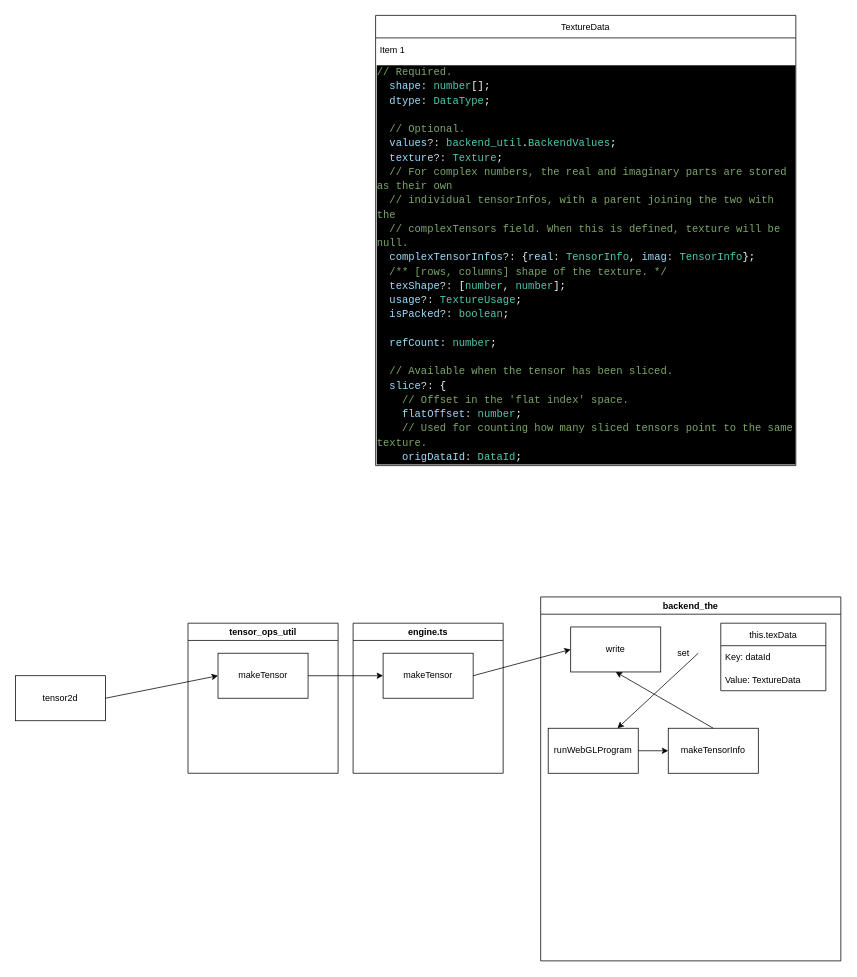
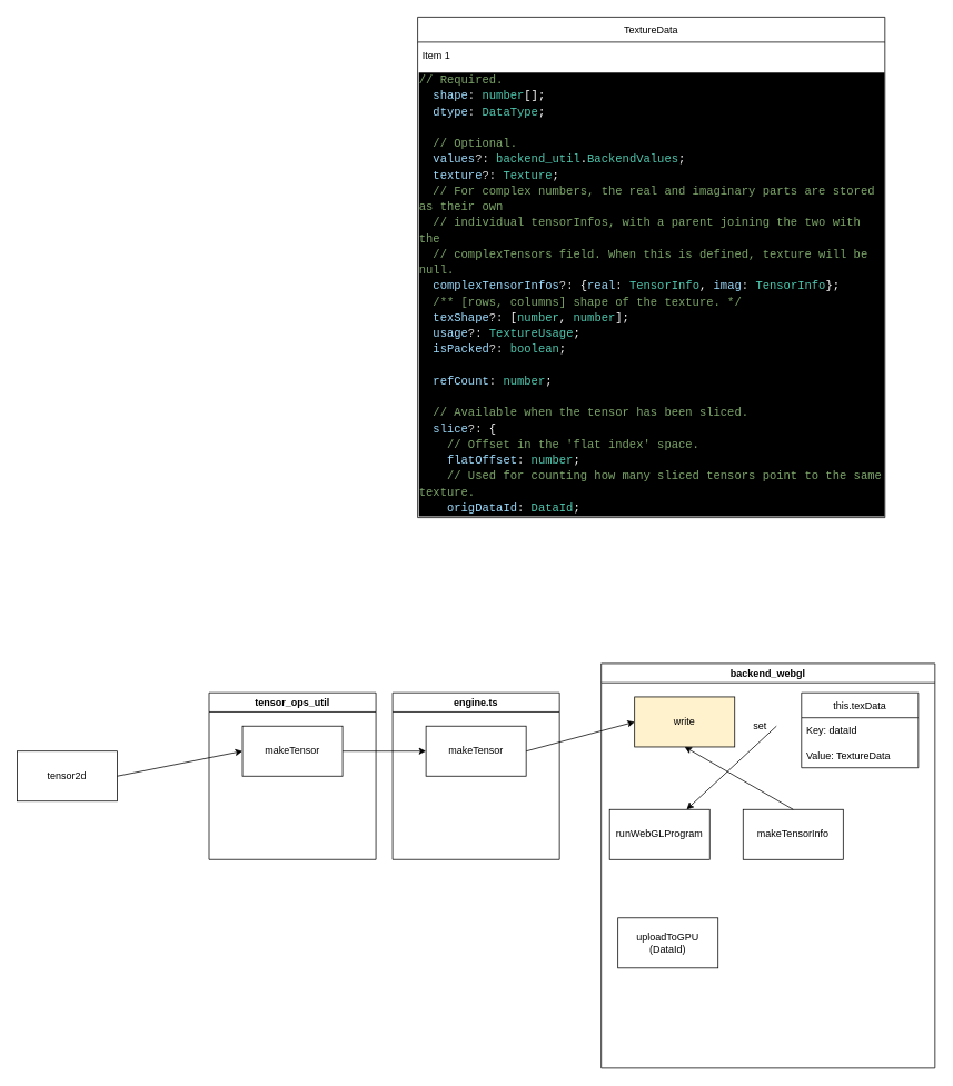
  <mxCell id="0" />
  <mxCell id="1" parent="0" />
  <mxCell id="2" value="tensor_ops_util" style="swimlane;" vertex="1" parent="1"><mxGeometry x="250" y="830" width="200" height="200" as="geometry" /></mxCell>
  <mxCell id="3" value="makeTensor" style="rounded=0;whiteSpace=wrap;html=1;" vertex="1" parent="2"><mxGeometry x="40" y="40" width="120" height="60" as="geometry" /></mxCell>
  <mxCell id="4" value="tensor2d" style="rounded=0;whiteSpace=wrap;html=1;" vertex="1" parent="1"><mxGeometry x="20" y="900" width="120" height="60" as="geometry" /></mxCell>
  <mxCell id="5" value="" style="endArrow=classic;html=1;rounded=0;exitX=1;exitY=0.5;exitDx=0;exitDy=0;entryX=0;entryY=0.5;entryDx=0;entryDy=0;" edge="1" parent="1" source="4" target="3"><mxGeometry width="50" height="50" relative="1" as="geometry"><mxPoint x="180" y="950" as="sourcePoint" /><mxPoint x="230" y="900" as="targetPoint" /></mxGeometry></mxCell>
  <mxCell id="6" value="engine.ts" style="swimlane;" vertex="1" parent="1"><mxGeometry x="470" y="830" width="200" height="200" as="geometry" /></mxCell>
  <mxCell id="7" value="makeTensor" style="rounded=0;whiteSpace=wrap;html=1;" vertex="1" parent="6"><mxGeometry x="40" y="40" width="120" height="60" as="geometry" /></mxCell>
  <mxCell id="8" value="" style="endArrow=classic;html=1;rounded=0;exitX=1;exitY=0.5;exitDx=0;exitDy=0;entryX=0;entryY=0.5;entryDx=0;entryDy=0;" edge="1" parent="1" source="3" target="7"><mxGeometry width="50" height="50" relative="1" as="geometry"><mxPoint x="440" y="950" as="sourcePoint" /><mxPoint x="490" y="900" as="targetPoint" /></mxGeometry></mxCell>
- <mxCell id="9" value="backend_the" style="swimlane;" vertex="1" parent="1"><mxGeometry x="720" y="795" width="400" height="485" as="geometry" /></mxCell>
- <mxCell id="10" value="write" style="rounded=0;whiteSpace=wrap;html=1;" vertex="1" parent="9"><mxGeometry x="40" y="40" width="120" height="60" as="geometry" /></mxCell>
+ <mxCell id="9" value="backend_webgl" style="swimlane;" vertex="1" parent="1"><mxGeometry x="720" y="795" width="400" height="485" as="geometry" /></mxCell>
+ <mxCell id="10" value="write" style="rounded=0;whiteSpace=wrap;html=1;fillColor=#fff2cc;" vertex="1" parent="9"><mxGeometry x="40" y="40" width="120" height="60" as="geometry" /></mxCell>
  <mxCell id="11" value="" style="endArrow=classic;html=1;rounded=0;exitX=1;exitY=0.5;exitDx=0;exitDy=0;startArrow=none;" edge="1" parent="9" source="12" target="13"><mxGeometry width="50" height="50" relative="1" as="geometry"><mxPoint x="110" y="200" as="sourcePoint" /><mxPoint x="230" y="75" as="targetPoint" /></mxGeometry></mxCell>
  <mxCell id="12" value="set" style="text;html=1;align=center;verticalAlign=middle;resizable=0;points=[];autosize=1;strokeColor=none;fillColor=none;" vertex="1" parent="9"><mxGeometry x="170" y="60" width="40" height="30" as="geometry" /></mxCell>
  <mxCell id="13" value="runWebGLProgram" style="rounded=0;whiteSpace=wrap;html=1;" vertex="1" parent="9"><mxGeometry x="10" y="175" width="120" height="60" as="geometry" /></mxCell>
  <mxCell id="14" value="makeTensorInfo" style="rounded=0;whiteSpace=wrap;html=1;" vertex="1" parent="9"><mxGeometry x="170" y="175" width="120" height="60" as="geometry" /></mxCell>
- <mxCell id="15" value="" style="edgeStyle=orthogonalEdgeStyle;rounded=0;orthogonalLoop=1;jettySize=auto;html=1;" edge="1" parent="9" source="13" target="14"><mxGeometry relative="1" as="geometry" /></mxCell>
  <mxCell id="16" value="" style="endArrow=classic;html=1;rounded=0;exitX=0.5;exitY=0;exitDx=0;exitDy=0;entryX=0.5;entryY=1;entryDx=0;entryDy=0;" edge="1" parent="9" source="14" target="10"><mxGeometry width="50" height="50" relative="1" as="geometry"><mxPoint x="160" y="175" as="sourcePoint" /><mxPoint x="210" y="125" as="targetPoint" /></mxGeometry></mxCell>
+ <mxCell id="17" value="uploadToGPU&lt;br&gt;(DataId)" style="rounded=0;whiteSpace=wrap;html=1;" vertex="1" parent="9"><mxGeometry x="20" y="305" width="120" height="60" as="geometry" /></mxCell>
  <mxCell id="18" value="this.texData" style="swimlane;fontStyle=0;childLayout=stackLayout;horizontal=1;startSize=30;horizontalStack=0;resizeParent=1;resizeParentMax=0;resizeLast=0;collapsible=1;marginBottom=0;" vertex="1" parent="9"><mxGeometry x="240" y="35" width="140" height="90" as="geometry" /></mxCell>
  <mxCell id="19" value="Key: dataId" style="text;strokeColor=none;fillColor=none;align=left;verticalAlign=middle;spacingLeft=4;spacingRight=4;overflow=hidden;points=[[0,0.5],[1,0.5]];portConstraint=eastwest;rotatable=0;" vertex="1" parent="18"><mxGeometry y="30" width="140" height="30" as="geometry" /></mxCell>
  <mxCell id="20" value="Value: TextureData" style="text;strokeColor=none;fillColor=none;align=left;verticalAlign=middle;spacingLeft=4;spacingRight=4;overflow=hidden;points=[[0,0.5],[1,0.5]];portConstraint=eastwest;rotatable=0;" vertex="1" parent="18"><mxGeometry y="60" width="140" height="30" as="geometry" /></mxCell>
  <mxCell id="21" value="" style="endArrow=classic;html=1;rounded=0;entryX=0;entryY=0.5;entryDx=0;entryDy=0;exitX=1;exitY=0.5;exitDx=0;exitDy=0;" edge="1" parent="1" source="7" target="10"><mxGeometry width="50" height="50" relative="1" as="geometry"><mxPoint x="530" y="1010" as="sourcePoint" /><mxPoint x="580" y="960" as="targetPoint" /></mxGeometry></mxCell>
  <mxCell id="22" value="TextureData" style="swimlane;fontStyle=0;childLayout=stackLayout;horizontal=1;startSize=30;horizontalStack=0;resizeParent=1;resizeParentMax=0;resizeLast=0;collapsible=1;marginBottom=0;" vertex="1" parent="1"><mxGeometry x="500" y="20" width="560" height="600" as="geometry" /></mxCell>
  <mxCell id="23" value="Item 1" style="text;strokeColor=none;fillColor=none;align=left;verticalAlign=middle;spacingLeft=4;spacingRight=4;overflow=hidden;points=[[0,0.5],[1,0.5]];portConstraint=eastwest;rotatable=0;" vertex="1" parent="22"><mxGeometry y="30" width="560" height="30" as="geometry" /></mxCell>
  <mxCell id="24" value="&lt;div style=&quot;color: rgb(255, 255, 255); background-color: rgb(0, 0, 0); font-family: Consolas, &amp;quot;Courier New&amp;quot;, monospace; font-weight: normal; font-size: 14px; line-height: 19px;&quot;&gt;&lt;div&gt;&lt;span style=&quot;color: #7ca668;&quot;&gt;// Required.&lt;/span&gt;&lt;/div&gt;&lt;div&gt;&lt;span style=&quot;color: #ffffff;&quot;&gt;&amp;nbsp; &lt;/span&gt;&lt;span style=&quot;color: #9cdcfe;&quot;&gt;shape&lt;/span&gt;&lt;span style=&quot;color: #d4d4d4;&quot;&gt;:&lt;/span&gt;&lt;span style=&quot;color: #ffffff;&quot;&gt; &lt;/span&gt;&lt;span style=&quot;color: #4ec9b0;&quot;&gt;number&lt;/span&gt;&lt;span style=&quot;color: #ffffff;&quot;&gt;[];&lt;/span&gt;&lt;/div&gt;&lt;div&gt;&lt;span style=&quot;color: #ffffff;&quot;&gt;&amp;nbsp; &lt;/span&gt;&lt;span style=&quot;color: #9cdcfe;&quot;&gt;dtype&lt;/span&gt;&lt;span style=&quot;color: #d4d4d4;&quot;&gt;:&lt;/span&gt;&lt;span style=&quot;color: #ffffff;&quot;&gt; &lt;/span&gt;&lt;span style=&quot;color: #4ec9b0;&quot;&gt;DataType&lt;/span&gt;&lt;span style=&quot;color: #ffffff;&quot;&gt;;&lt;/span&gt;&lt;/div&gt;&lt;br&gt;&lt;div&gt;&lt;span style=&quot;color: #ffffff;&quot;&gt;&amp;nbsp; &lt;/span&gt;&lt;span style=&quot;color: #7ca668;&quot;&gt;// Optional.&lt;/span&gt;&lt;/div&gt;&lt;div&gt;&lt;span style=&quot;color: #ffffff;&quot;&gt;&amp;nbsp; &lt;/span&gt;&lt;span style=&quot;color: #9cdcfe;&quot;&gt;values&lt;/span&gt;&lt;span style=&quot;color: #d4d4d4;&quot;&gt;?:&lt;/span&gt;&lt;span style=&quot;color: #ffffff;&quot;&gt; &lt;/span&gt;&lt;span style=&quot;color: #4ec9b0;&quot;&gt;backend_util&lt;/span&gt;&lt;span style=&quot;color: #ffffff;&quot;&gt;.&lt;/span&gt;&lt;span style=&quot;color: #4ec9b0;&quot;&gt;BackendValues&lt;/span&gt;&lt;span style=&quot;color: #ffffff;&quot;&gt;;&lt;/span&gt;&lt;/div&gt;&lt;div&gt;&lt;span style=&quot;color: #ffffff;&quot;&gt;&amp;nbsp; &lt;/span&gt;&lt;span style=&quot;color: #9cdcfe;&quot;&gt;texture&lt;/span&gt;&lt;span style=&quot;color: #d4d4d4;&quot;&gt;?:&lt;/span&gt;&lt;span style=&quot;color: #ffffff;&quot;&gt; &lt;/span&gt;&lt;span style=&quot;color: #4ec9b0;&quot;&gt;Texture&lt;/span&gt;&lt;span style=&quot;color: #ffffff;&quot;&gt;;&lt;/span&gt;&lt;/div&gt;&lt;div&gt;&lt;span style=&quot;color: #ffffff;&quot;&gt;&amp;nbsp; &lt;/span&gt;&lt;span style=&quot;color: #7ca668;&quot;&gt;// For complex numbers, the real and imaginary parts are stored as their own&lt;/span&gt;&lt;/div&gt;&lt;div&gt;&lt;span style=&quot;color: #ffffff;&quot;&gt;&amp;nbsp; &lt;/span&gt;&lt;span style=&quot;color: #7ca668;&quot;&gt;// individual tensorInfos, with a parent joining the two with the&lt;/span&gt;&lt;/div&gt;&lt;div&gt;&lt;span style=&quot;color: #ffffff;&quot;&gt;&amp;nbsp; &lt;/span&gt;&lt;span style=&quot;color: #7ca668;&quot;&gt;// complexTensors field. When this is defined, texture will be null.&lt;/span&gt;&lt;/div&gt;&lt;div&gt;&lt;span style=&quot;color: #ffffff;&quot;&gt;&amp;nbsp; &lt;/span&gt;&lt;span style=&quot;color: #9cdcfe;&quot;&gt;complexTensorInfos&lt;/span&gt;&lt;span style=&quot;color: #d4d4d4;&quot;&gt;?:&lt;/span&gt;&lt;span style=&quot;color: #ffffff;&quot;&gt; {&lt;/span&gt;&lt;span style=&quot;color: #9cdcfe;&quot;&gt;real&lt;/span&gt;&lt;span style=&quot;color: #d4d4d4;&quot;&gt;:&lt;/span&gt;&lt;span style=&quot;color: #ffffff;&quot;&gt; &lt;/span&gt;&lt;span style=&quot;color: #4ec9b0;&quot;&gt;TensorInfo&lt;/span&gt;&lt;span style=&quot;color: #ffffff;&quot;&gt;, &lt;/span&gt;&lt;span style=&quot;color: #9cdcfe;&quot;&gt;imag&lt;/span&gt;&lt;span style=&quot;color: #d4d4d4;&quot;&gt;:&lt;/span&gt;&lt;span style=&quot;color: #ffffff;&quot;&gt; &lt;/span&gt;&lt;span style=&quot;color: #4ec9b0;&quot;&gt;TensorInfo&lt;/span&gt;&lt;span style=&quot;color: #ffffff;&quot;&gt;};&lt;/span&gt;&lt;/div&gt;&lt;div&gt;&lt;span style=&quot;color: #ffffff;&quot;&gt;&amp;nbsp; &lt;/span&gt;&lt;span style=&quot;color: #7ca668;&quot;&gt;/** [rows, columns] shape of the texture. */&lt;/span&gt;&lt;/div&gt;&lt;div&gt;&lt;span style=&quot;color: #ffffff;&quot;&gt;&amp;nbsp; &lt;/span&gt;&lt;span style=&quot;color: #9cdcfe;&quot;&gt;texShape&lt;/span&gt;&lt;span style=&quot;color: #d4d4d4;&quot;&gt;?:&lt;/span&gt;&lt;span style=&quot;color: #ffffff;&quot;&gt; [&lt;/span&gt;&lt;span style=&quot;color: #4ec9b0;&quot;&gt;number&lt;/span&gt;&lt;span style=&quot;color: #ffffff;&quot;&gt;, &lt;/span&gt;&lt;span style=&quot;color: #4ec9b0;&quot;&gt;number&lt;/span&gt;&lt;span style=&quot;color: #ffffff;&quot;&gt;];&lt;/span&gt;&lt;/div&gt;&lt;div&gt;&lt;span style=&quot;color: #ffffff;&quot;&gt;&amp;nbsp; &lt;/span&gt;&lt;span style=&quot;color: #9cdcfe;&quot;&gt;usage&lt;/span&gt;&lt;span style=&quot;color: #d4d4d4;&quot;&gt;?:&lt;/span&gt;&lt;span style=&quot;color: #ffffff;&quot;&gt; &lt;/span&gt;&lt;span style=&quot;color: #4ec9b0;&quot;&gt;TextureUsage&lt;/span&gt;&lt;span style=&quot;color: #ffffff;&quot;&gt;;&lt;/span&gt;&lt;/div&gt;&lt;div&gt;&lt;span style=&quot;color: #ffffff;&quot;&gt;&amp;nbsp; &lt;/span&gt;&lt;span style=&quot;color: #9cdcfe;&quot;&gt;isPacked&lt;/span&gt;&lt;span style=&quot;color: #d4d4d4;&quot;&gt;?:&lt;/span&gt;&lt;span style=&quot;color: #ffffff;&quot;&gt; &lt;/span&gt;&lt;span style=&quot;color: #4ec9b0;&quot;&gt;boolean&lt;/span&gt;&lt;span style=&quot;color: #ffffff;&quot;&gt;;&lt;/span&gt;&lt;/div&gt;&lt;br&gt;&lt;div&gt;&lt;span style=&quot;color: #ffffff;&quot;&gt;&amp;nbsp; &lt;/span&gt;&lt;span style=&quot;color: #9cdcfe;&quot;&gt;refCount&lt;/span&gt;&lt;span style=&quot;color: #d4d4d4;&quot;&gt;:&lt;/span&gt;&lt;span style=&quot;color: #ffffff;&quot;&gt; &lt;/span&gt;&lt;span style=&quot;color: #4ec9b0;&quot;&gt;number&lt;/span&gt;&lt;span style=&quot;color: #ffffff;&quot;&gt;;&lt;/span&gt;&lt;/div&gt;&lt;br&gt;&lt;div&gt;&lt;span style=&quot;color: #ffffff;&quot;&gt;&amp;nbsp; &lt;/span&gt;&lt;span style=&quot;color: #7ca668;&quot;&gt;// Available when the tensor has been sliced.&lt;/span&gt;&lt;/div&gt;&lt;div&gt;&lt;span style=&quot;color: #ffffff;&quot;&gt;&amp;nbsp; &lt;/span&gt;&lt;span style=&quot;color: #9cdcfe;&quot;&gt;slice&lt;/span&gt;&lt;span style=&quot;color: #d4d4d4;&quot;&gt;?:&lt;/span&gt;&lt;span style=&quot;color: #ffffff;&quot;&gt; {&lt;/span&gt;&lt;/div&gt;&lt;div&gt;&lt;span style=&quot;color: #ffffff;&quot;&gt;&amp;nbsp; &amp;nbsp; &lt;/span&gt;&lt;span style=&quot;color: #7ca668;&quot;&gt;// Offset in the 'flat index' space.&lt;/span&gt;&lt;/div&gt;&lt;div&gt;&lt;span style=&quot;color: #ffffff;&quot;&gt;&amp;nbsp; &amp;nbsp; &lt;/span&gt;&lt;span style=&quot;color: #9cdcfe;&quot;&gt;flatOffset&lt;/span&gt;&lt;span style=&quot;color: #d4d4d4;&quot;&gt;:&lt;/span&gt;&lt;span style=&quot;color: #ffffff;&quot;&gt; &lt;/span&gt;&lt;span style=&quot;color: #4ec9b0;&quot;&gt;number&lt;/span&gt;&lt;span style=&quot;color: #ffffff;&quot;&gt;;&lt;/span&gt;&lt;/div&gt;&lt;div&gt;&lt;span style=&quot;color: #ffffff;&quot;&gt;&amp;nbsp; &amp;nbsp; &lt;/span&gt;&lt;span style=&quot;color: #7ca668;&quot;&gt;// Used for counting how many sliced tensors point to the same texture.&lt;/span&gt;&lt;/div&gt;&lt;div&gt;&lt;span style=&quot;color: #ffffff;&quot;&gt;&amp;nbsp; &amp;nbsp; &lt;/span&gt;&lt;span style=&quot;color: #9cdcfe;&quot;&gt;origDataId&lt;/span&gt;&lt;span style=&quot;color: #d4d4d4;&quot;&gt;:&lt;/span&gt;&lt;span style=&quot;color: #ffffff;&quot;&gt; &lt;/span&gt;&lt;span style=&quot;color: #4ec9b0;&quot;&gt;DataId&lt;/span&gt;&lt;span style=&quot;color: #ffffff;&quot;&gt;;&lt;/span&gt;&lt;/div&gt;&lt;/div&gt;" style="text;whiteSpace=wrap;html=1;" vertex="1" parent="22"><mxGeometry y="60" width="560" height="540" as="geometry" /></mxCell>
